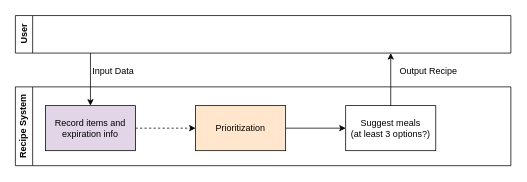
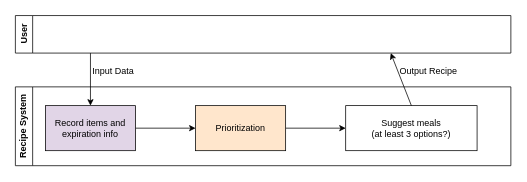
  <mxCell id="0" />
  <mxCell id="1" parent="0" />
- <mxCell id="2" value="" style="edgeStyle=orthogonalEdgeStyle;rounded=0;orthogonalLoop=1;jettySize=auto;html=1;dashed=1;" edge="1" parent="1" source="3" target="6"><mxGeometry relative="1" as="geometry" /></mxCell>
+ <mxCell id="2" value="" style="edgeStyle=orthogonalEdgeStyle;rounded=0;orthogonalLoop=1;jettySize=auto;html=1;" edge="1" parent="1" source="3" target="6"><mxGeometry relative="1" as="geometry" /></mxCell>
  <mxCell id="3" value="Record items and expiration info" style="whiteSpace=wrap;html=1;fillColor=#e1d5e7;" vertex="1" parent="1"><mxGeometry x="60" y="140" width="120" height="60" as="geometry" /></mxCell>
- <mxCell id="4" value="Suggest meals&lt;div&gt;(at least 3 options?)&lt;/div&gt;" style="whiteSpace=wrap;html=1;" vertex="1" parent="1"><mxGeometry x="460" y="140" width="120" height="60" as="geometry" /></mxCell>
+ <mxCell id="4" value="Suggest meals&lt;div&gt;(at least 3 options?)&lt;/div&gt;" style="whiteSpace=wrap;html=1;" vertex="1" parent="1"><mxGeometry x="460" y="140" width="175" height="60" as="geometry" /></mxCell>
  <mxCell id="5" value="" style="edgeStyle=orthogonalEdgeStyle;rounded=0;orthogonalLoop=1;jettySize=auto;html=1;" edge="1" parent="1" source="6" target="4"><mxGeometry relative="1" as="geometry" /></mxCell>
  <mxCell id="6" value="Prioritization" style="whiteSpace=wrap;html=1;fillColor=#ffe6cc;" vertex="1" parent="1"><mxGeometry x="260" y="140" width="120" height="60" as="geometry" /></mxCell>
  <mxCell id="7" value="Recipe System" style="swimlane;horizontal=0;whiteSpace=wrap;html=1;" vertex="1" parent="1"><mxGeometry x="20" y="115" width="660" height="105" as="geometry" /></mxCell>
  <mxCell id="8" value="User" style="swimlane;horizontal=0;whiteSpace=wrap;html=1;" vertex="1" parent="1"><mxGeometry x="20" y="20" width="660" height="50" as="geometry" /></mxCell>
  <mxCell id="9" value="" style="endArrow=classic;html=1;rounded=0;entryX=0.5;entryY=0;entryDx=0;entryDy=0;" edge="1" parent="1" target="3"><mxGeometry width="50" height="50" relative="1" as="geometry"><mxPoint x="120" y="70" as="sourcePoint" /><mxPoint x="360" y="150" as="targetPoint" /></mxGeometry></mxCell>
  <mxCell id="10" value="" style="endArrow=classic;html=1;rounded=0;exitX=0.5;exitY=0;exitDx=0;exitDy=0;" edge="1" parent="1" source="4"><mxGeometry width="50" height="50" relative="1" as="geometry"><mxPoint x="519.5" y="70" as="sourcePoint" /><mxPoint x="520" y="70" as="targetPoint" /></mxGeometry></mxCell>
  <mxCell id="11" value="Input Data" style="text;html=1;align=center;verticalAlign=middle;resizable=0;points=[];autosize=1;strokeColor=none;fillColor=none;" vertex="1" parent="1"><mxGeometry x="110" y="80" width="80" height="30" as="geometry" /></mxCell>
  <mxCell id="12" value="Output Recipe" style="text;html=1;align=center;verticalAlign=middle;resizable=0;points=[];autosize=1;strokeColor=none;fillColor=none;" vertex="1" parent="1"><mxGeometry x="520" y="80" width="100" height="30" as="geometry" /></mxCell>
